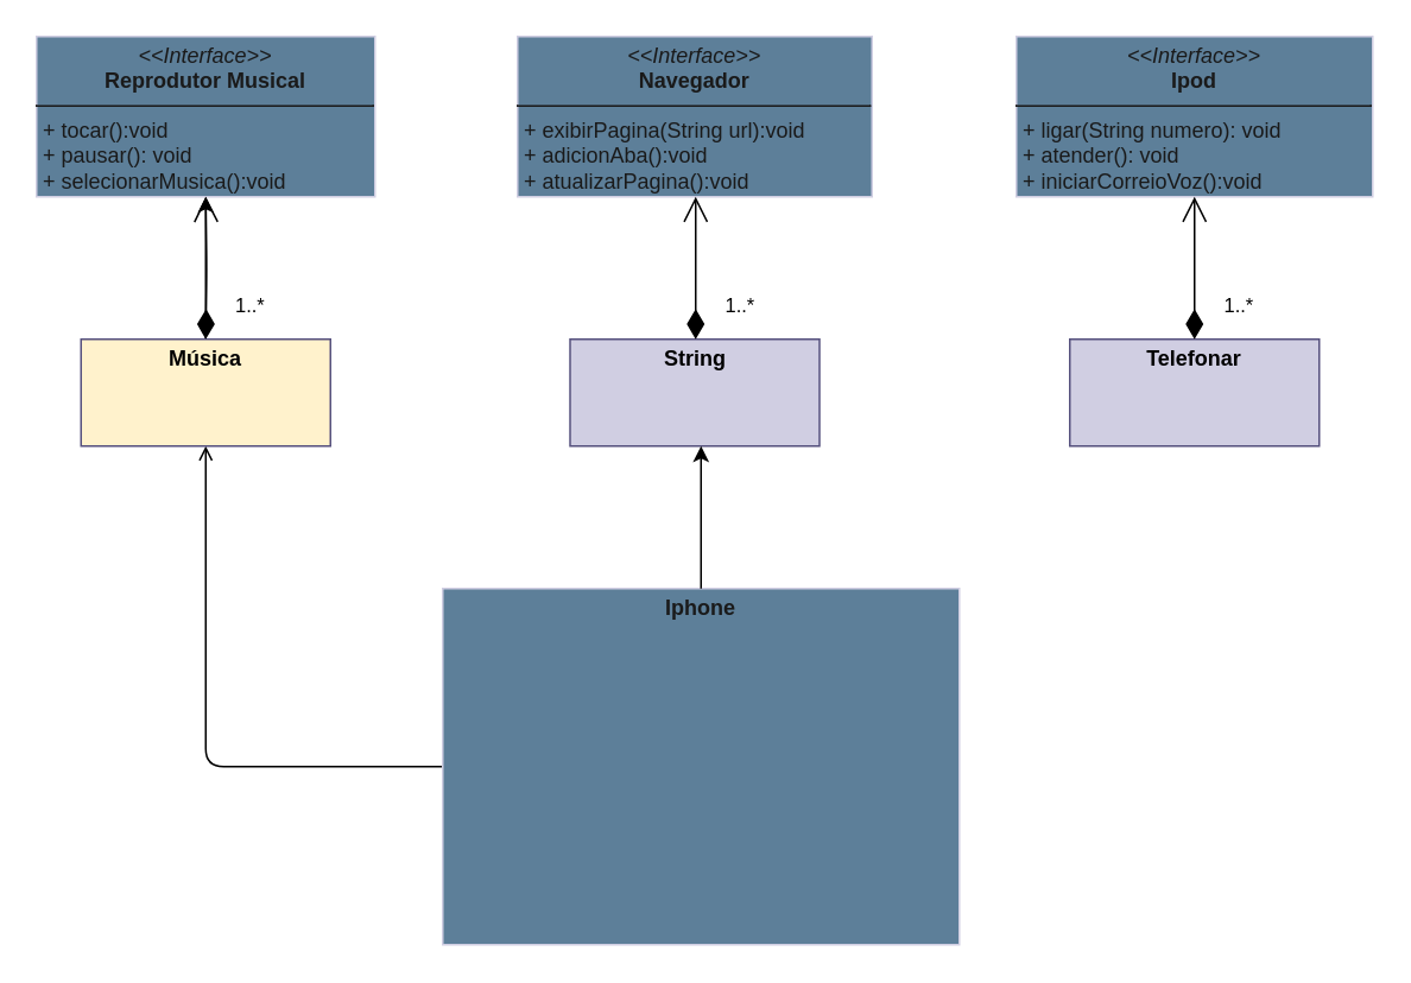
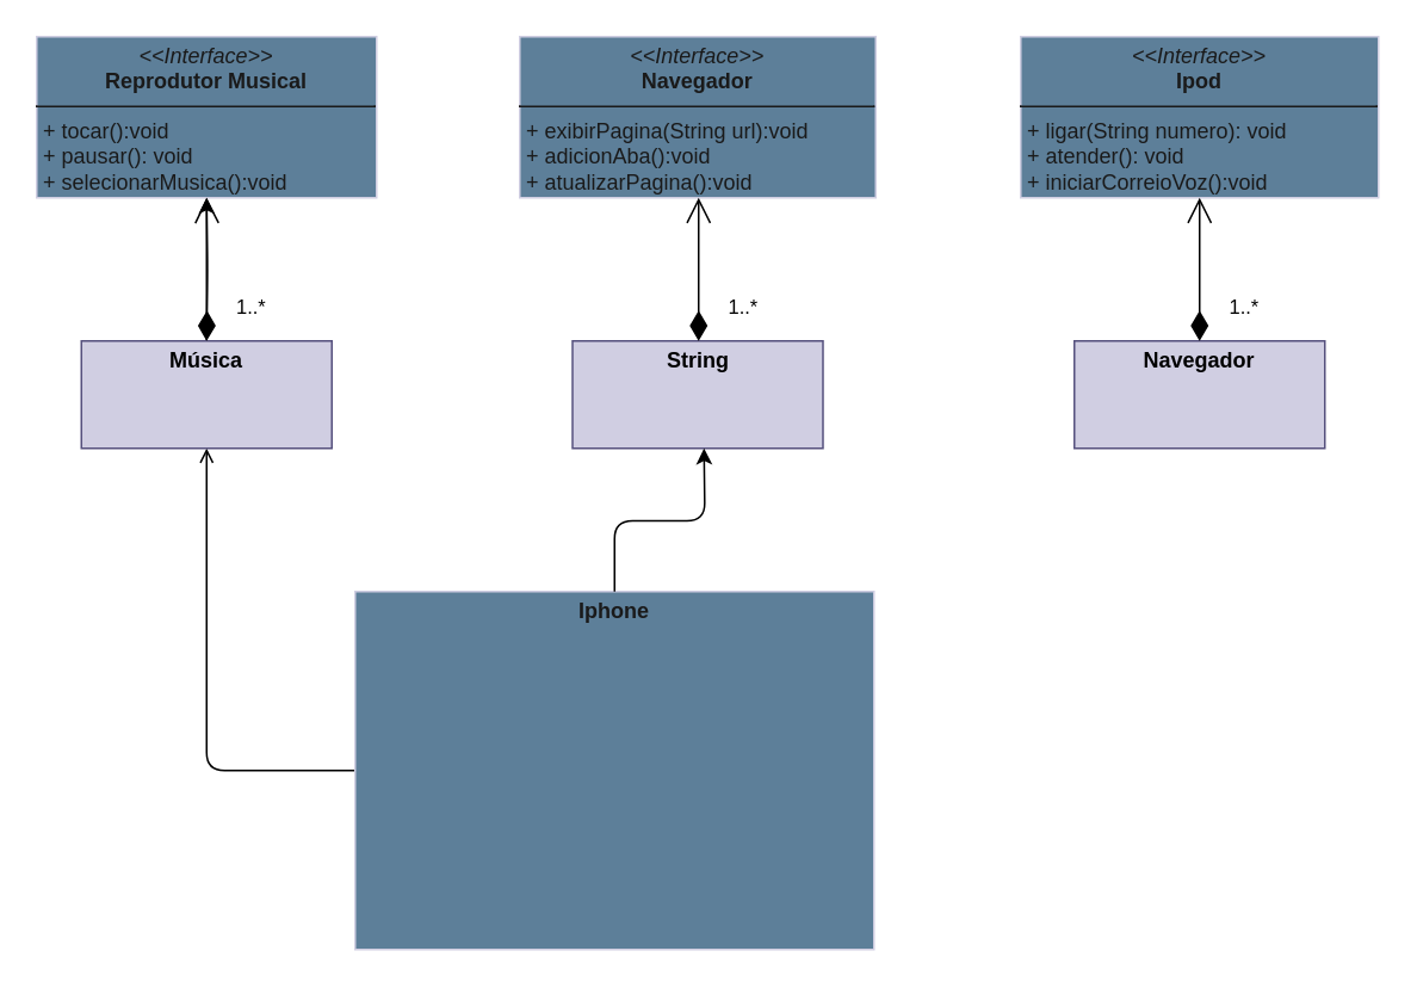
  <mxCell id="0" />
  <mxCell id="1" parent="0" />
  <mxCell id="2" value="&lt;p style=&quot;margin:0px;margin-top:4px;text-align:center;&quot;&gt;&lt;i&gt;&amp;lt;&amp;lt;Interface&amp;gt;&amp;gt;&lt;/i&gt;&lt;br&gt;&lt;b&gt;Ipod&lt;/b&gt;&lt;/p&gt;&lt;hr size=&quot;1&quot; style=&quot;border-style:solid;&quot;&gt;&lt;p style=&quot;margin:0px;margin-left:4px;&quot;&gt;+ ligar(String numero): void&lt;br&gt;+ atender(): void&lt;/p&gt;&lt;p style=&quot;margin:0px;margin-left:4px;&quot;&gt;+ iniciarCorreioVoz():void&lt;/p&gt;&lt;hr size=&quot;1&quot; style=&quot;border-style:solid;&quot;&gt;&lt;p style=&quot;margin:0px;margin-left:4px;&quot;&gt;&lt;br&gt;&lt;/p&gt;" style="verticalAlign=top;align=left;overflow=fill;html=1;whiteSpace=wrap;labelBackgroundColor=none;fillColor=#5D7F99;strokeColor=#D0CEE2;fontColor=#1A1A1A;rounded=0;" vertex="1" parent="1"><mxGeometry x="570" y="20" width="200" height="90" as="geometry" /></mxCell>
  <mxCell id="3" value="&lt;p style=&quot;margin:0px;margin-top:4px;text-align:center;&quot;&gt;&lt;i&gt;&amp;lt;&amp;lt;Interface&amp;gt;&amp;gt;&lt;/i&gt;&lt;br&gt;&lt;b&gt;Navegador&lt;/b&gt;&lt;/p&gt;&lt;hr size=&quot;1&quot; style=&quot;border-style:solid;&quot;&gt;&lt;p style=&quot;margin:0px;margin-left:4px;&quot;&gt;+ exibirPagina(String url):void&lt;br&gt;+ adicionAba():void&lt;/p&gt;&lt;p style=&quot;margin:0px;margin-left:4px;&quot;&gt;+ atualizarPagina():void&lt;/p&gt;&lt;hr size=&quot;1&quot; style=&quot;border-style:solid;&quot;&gt;&lt;p style=&quot;margin:0px;margin-left:4px;&quot;&gt;&lt;br&gt;&lt;/p&gt;" style="verticalAlign=top;align=left;overflow=fill;html=1;whiteSpace=wrap;labelBackgroundColor=none;fillColor=#5D7F99;strokeColor=#D0CEE2;fontColor=#1A1A1A;rounded=0;" vertex="1" parent="1"><mxGeometry x="290" y="20" width="199" height="90" as="geometry" /></mxCell>
  <mxCell id="4" value="&lt;p style=&quot;margin:0px;margin-top:4px;text-align:center;&quot;&gt;&lt;i&gt;&amp;lt;&amp;lt;Interface&amp;gt;&amp;gt;&lt;/i&gt;&lt;br&gt;&lt;b&gt;Reprodutor Musical&lt;/b&gt;&lt;/p&gt;&lt;hr size=&quot;1&quot; style=&quot;border-style:solid;&quot;&gt;&lt;p style=&quot;margin:0px;margin-left:4px;&quot;&gt;+ tocar():void&lt;/p&gt;&lt;p style=&quot;margin:0px;margin-left:4px;&quot;&gt;+ pausar(): void&lt;/p&gt;&lt;p style=&quot;margin:0px;margin-left:4px;&quot;&gt;+ selecionarMusica():void&lt;/p&gt;&lt;hr size=&quot;1&quot; style=&quot;border-style:solid;&quot;&gt;&lt;p style=&quot;margin:0px;margin-left:4px;&quot;&gt;&lt;br&gt;&lt;/p&gt;" style="verticalAlign=top;align=left;overflow=fill;html=1;whiteSpace=wrap;labelBackgroundColor=none;fillColor=#5D7F99;strokeColor=#D0CEE2;fontColor=#1A1A1A;rounded=0;" vertex="1" parent="1"><mxGeometry x="20" y="20" width="190" height="90" as="geometry" /></mxCell>
  <mxCell id="5" style="edgeStyle=orthogonalEdgeStyle;orthogonalLoop=1;jettySize=auto;html=1;endArrow=open;" edge="1" parent="1" source="6" target="8"><mxGeometry relative="1" as="geometry" /></mxCell>
- <mxCell id="6" value="&lt;p style=&quot;margin:0px;margin-top:4px;text-align:center;&quot;&gt;&lt;b&gt;Iphone&lt;/b&gt;&lt;/p&gt;" style="verticalAlign=top;align=left;overflow=fill;html=1;whiteSpace=wrap;labelBackgroundColor=none;fillColor=#5D7F99;strokeColor=#D0CEE2;fontColor=#1A1A1A;rounded=0;" vertex="1" parent="1"><mxGeometry x="248" y="330" width="290" height="200" as="geometry" /></mxCell>
+ <mxCell id="6" value="&lt;p style=&quot;margin:0px;margin-top:4px;text-align:center;&quot;&gt;&lt;b&gt;Iphone&lt;/b&gt;&lt;/p&gt;" style="verticalAlign=top;align=left;overflow=fill;html=1;whiteSpace=wrap;labelBackgroundColor=none;fillColor=#5D7F99;strokeColor=#D0CEE2;fontColor=#1A1A1A;rounded=0;" vertex="1" parent="1"><mxGeometry x="198" y="330" width="290" height="200" as="geometry" /></mxCell>
  <mxCell id="7" value="" style="edgeStyle=orthogonalEdgeStyle;orthogonalLoop=1;jettySize=auto;html=1;" edge="1" parent="1" source="8" target="4"><mxGeometry relative="1" as="geometry" /></mxCell>
- <mxCell id="8" value="&lt;p style=&quot;margin:0px;margin-top:4px;text-align:center;&quot;&gt;&lt;b&gt;Música&lt;/b&gt;&lt;/p&gt;" style="verticalAlign=top;align=left;overflow=fill;html=1;whiteSpace=wrap;fillColor=#fff2cc;strokeColor=#56517e;" vertex="1" parent="1"><mxGeometry x="45" y="190" width="140" height="60" as="geometry" /></mxCell>
+ <mxCell id="8" value="&lt;p style=&quot;margin:0px;margin-top:4px;text-align:center;&quot;&gt;&lt;b&gt;Música&lt;/b&gt;&lt;/p&gt;" style="verticalAlign=top;align=left;overflow=fill;html=1;whiteSpace=wrap;fillColor=#d0cee2;strokeColor=#56517e;" vertex="1" parent="1"><mxGeometry x="45" y="190" width="140" height="60" as="geometry" /></mxCell>
  <mxCell id="9" value="&lt;p style=&quot;margin:0px;margin-top:4px;text-align:center;&quot;&gt;&lt;b&gt;String&lt;/b&gt;&lt;/p&gt;" style="verticalAlign=top;align=left;overflow=fill;html=1;whiteSpace=wrap;fillColor=#d0cee2;strokeColor=#56517e;" vertex="1" parent="1"><mxGeometry x="319.5" y="190" width="140" height="60" as="geometry" /></mxCell>
- <mxCell id="10" value="&lt;p style=&quot;margin:0px;margin-top:4px;text-align:center;&quot;&gt;&lt;b&gt;Telefonar&lt;/b&gt;&lt;/p&gt;" style="verticalAlign=top;align=left;overflow=fill;html=1;whiteSpace=wrap;fillColor=#d0cee2;strokeColor=#56517e;" vertex="1" parent="1"><mxGeometry x="600" y="190" width="140" height="60" as="geometry" /></mxCell>
+ <mxCell id="10" value="&lt;p style=&quot;margin:0px;margin-top:4px;text-align:center;&quot;&gt;&lt;b&gt;Navegador&lt;/b&gt;&lt;/p&gt;" style="verticalAlign=top;align=left;overflow=fill;html=1;whiteSpace=wrap;fillColor=#d0cee2;strokeColor=#56517e;" vertex="1" parent="1"><mxGeometry x="600" y="190" width="140" height="60" as="geometry" /></mxCell>
  <mxCell id="11" style="edgeStyle=orthogonalEdgeStyle;orthogonalLoop=1;jettySize=auto;html=1;" edge="1" parent="1" source="6"><mxGeometry relative="1" as="geometry"><mxPoint x="393" y="250" as="targetPoint" /></mxGeometry></mxCell>
  <mxCell id="12" value="1..*" style="endArrow=open;html=1;endSize=12;startArrow=diamondThin;startSize=14;startFill=1;edgeStyle=orthogonalEdgeStyle;align=left;verticalAlign=bottom;entryX=0.5;entryY=1;entryDx=0;entryDy=0;" edge="1" parent="1" target="4"><mxGeometry x="-0.747" y="-15" relative="1" as="geometry"><mxPoint x="115" y="190" as="sourcePoint" /><mxPoint x="155" y="150" as="targetPoint" /><Array as="points" /><mxPoint as="offset" /></mxGeometry></mxCell>
  <mxCell id="13" value="1..*" style="endArrow=open;html=1;endSize=12;startArrow=diamondThin;startSize=14;startFill=1;edgeStyle=orthogonalEdgeStyle;align=left;verticalAlign=bottom;" edge="1" parent="1"><mxGeometry x="-0.747" y="-15" relative="1" as="geometry"><mxPoint x="390" y="190" as="sourcePoint" /><mxPoint x="390" y="110" as="targetPoint" /><Array as="points"><mxPoint x="390" y="130" /><mxPoint x="390" y="130" /></Array><mxPoint as="offset" /></mxGeometry></mxCell>
  <mxCell id="14" value="1..*" style="endArrow=open;html=1;endSize=12;startArrow=diamondThin;startSize=14;startFill=1;edgeStyle=orthogonalEdgeStyle;align=left;verticalAlign=bottom;entryX=0.5;entryY=1;entryDx=0;entryDy=0;" edge="1" parent="1"><mxGeometry x="-0.747" y="-15" relative="1" as="geometry"><mxPoint x="670" y="190" as="sourcePoint" /><mxPoint x="670" y="110" as="targetPoint" /><Array as="points" /><mxPoint as="offset" /></mxGeometry></mxCell>
